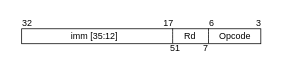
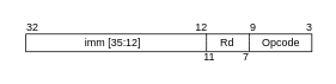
  <mxCell id="0" />
  <mxCell id="1" parent="0" />
  <mxCell id="2" value="" style="rounded=0;whiteSpace=wrap;html=1;" parent="1" vertex="1"><mxGeometry x="28" y="38" width="320" height="20" as="geometry" /></mxCell>
  <mxCell id="3" value="imm [35:12]" style="text;html=1;align=center;verticalAlign=middle;resizable=0;points=[];autosize=1;" parent="1" vertex="1"><mxGeometry x="88" y="38.5" width="73" height="19" as="geometry" /></mxCell>
  <mxCell id="4" value="Rd" style="text;html=1;align=center;verticalAlign=middle;resizable=0;points=[];autosize=1;" parent="1" vertex="1"><mxGeometry x="238" y="38" width="30" height="20" as="geometry" /></mxCell>
  <mxCell id="5" value="Opcode" style="text;html=1;align=center;verticalAlign=middle;resizable=0;points=[];autosize=1;" parent="1" vertex="1"><mxGeometry x="283" y="38" width="60" height="20" as="geometry" /></mxCell>
  <mxCell id="6" value="32" style="text;html=1;align=center;verticalAlign=middle;resizable=0;points=[];autosize=1;" parent="1" vertex="1"><mxGeometry x="20" y="20.5" width="30" height="20" as="geometry" /></mxCell>
- <mxCell id="7" value="17" style="text;html=1;align=center;verticalAlign=middle;resizable=0;points=[];autosize=1;" parent="1" vertex="1"><mxGeometry x="211" y="21" width="25" height="19" as="geometry" /></mxCell>
+ <mxCell id="7" value="12" style="text;html=1;align=center;verticalAlign=middle;resizable=0;points=[];autosize=1;" parent="1" vertex="1"><mxGeometry x="211" y="21" width="25" height="19" as="geometry" /></mxCell>
  <mxCell id="8" value="7" style="text;html=1;align=center;verticalAlign=middle;resizable=0;points=[];autosize=1;" parent="1" vertex="1"><mxGeometry x="265" y="54" width="17" height="19" as="geometry" /></mxCell>
- <mxCell id="9" value="6" style="text;html=1;align=center;verticalAlign=middle;resizable=0;points=[];autosize=1;" parent="1" vertex="1"><mxGeometry x="273" y="21" width="17" height="19" as="geometry" /></mxCell>
+ <mxCell id="9" value="9" style="text;html=1;align=center;verticalAlign=middle;resizable=0;points=[];autosize=1;" parent="1" vertex="1"><mxGeometry x="273" y="21" width="17" height="19" as="geometry" /></mxCell>
  <mxCell id="10" value="3" style="text;html=1;align=center;verticalAlign=middle;resizable=0;points=[];autosize=1;" parent="1" vertex="1"><mxGeometry x="336" y="21" width="17" height="19" as="geometry" /></mxCell>
  <mxCell id="11" value="" style="endArrow=none;html=1;" parent="1" edge="1"><mxGeometry width="50" height="50" relative="1" as="geometry"><mxPoint x="278" y="57.5" as="sourcePoint" /><mxPoint x="278" y="37.5" as="targetPoint" /><Array as="points"><mxPoint x="278" y="45.5" /></Array></mxGeometry></mxCell>
  <mxCell id="12" value="" style="endArrow=none;html=1;" parent="1" edge="1"><mxGeometry width="50" height="50" relative="1" as="geometry"><mxPoint x="230" y="57.5" as="sourcePoint" /><mxPoint x="230" y="37.5" as="targetPoint" /><Array as="points"><mxPoint x="230" y="45.5" /></Array></mxGeometry></mxCell>
- <mxCell id="13" value="51" style="text;html=1;align=center;verticalAlign=middle;resizable=0;points=[];autosize=1;" parent="1" vertex="1"><mxGeometry x="221" y="54" width="24" height="19" as="geometry" /></mxCell>
+ <mxCell id="13" value="11" style="text;html=1;align=center;verticalAlign=middle;resizable=0;points=[];autosize=1;" parent="1" vertex="1"><mxGeometry x="221" y="54" width="24" height="19" as="geometry" /></mxCell>
